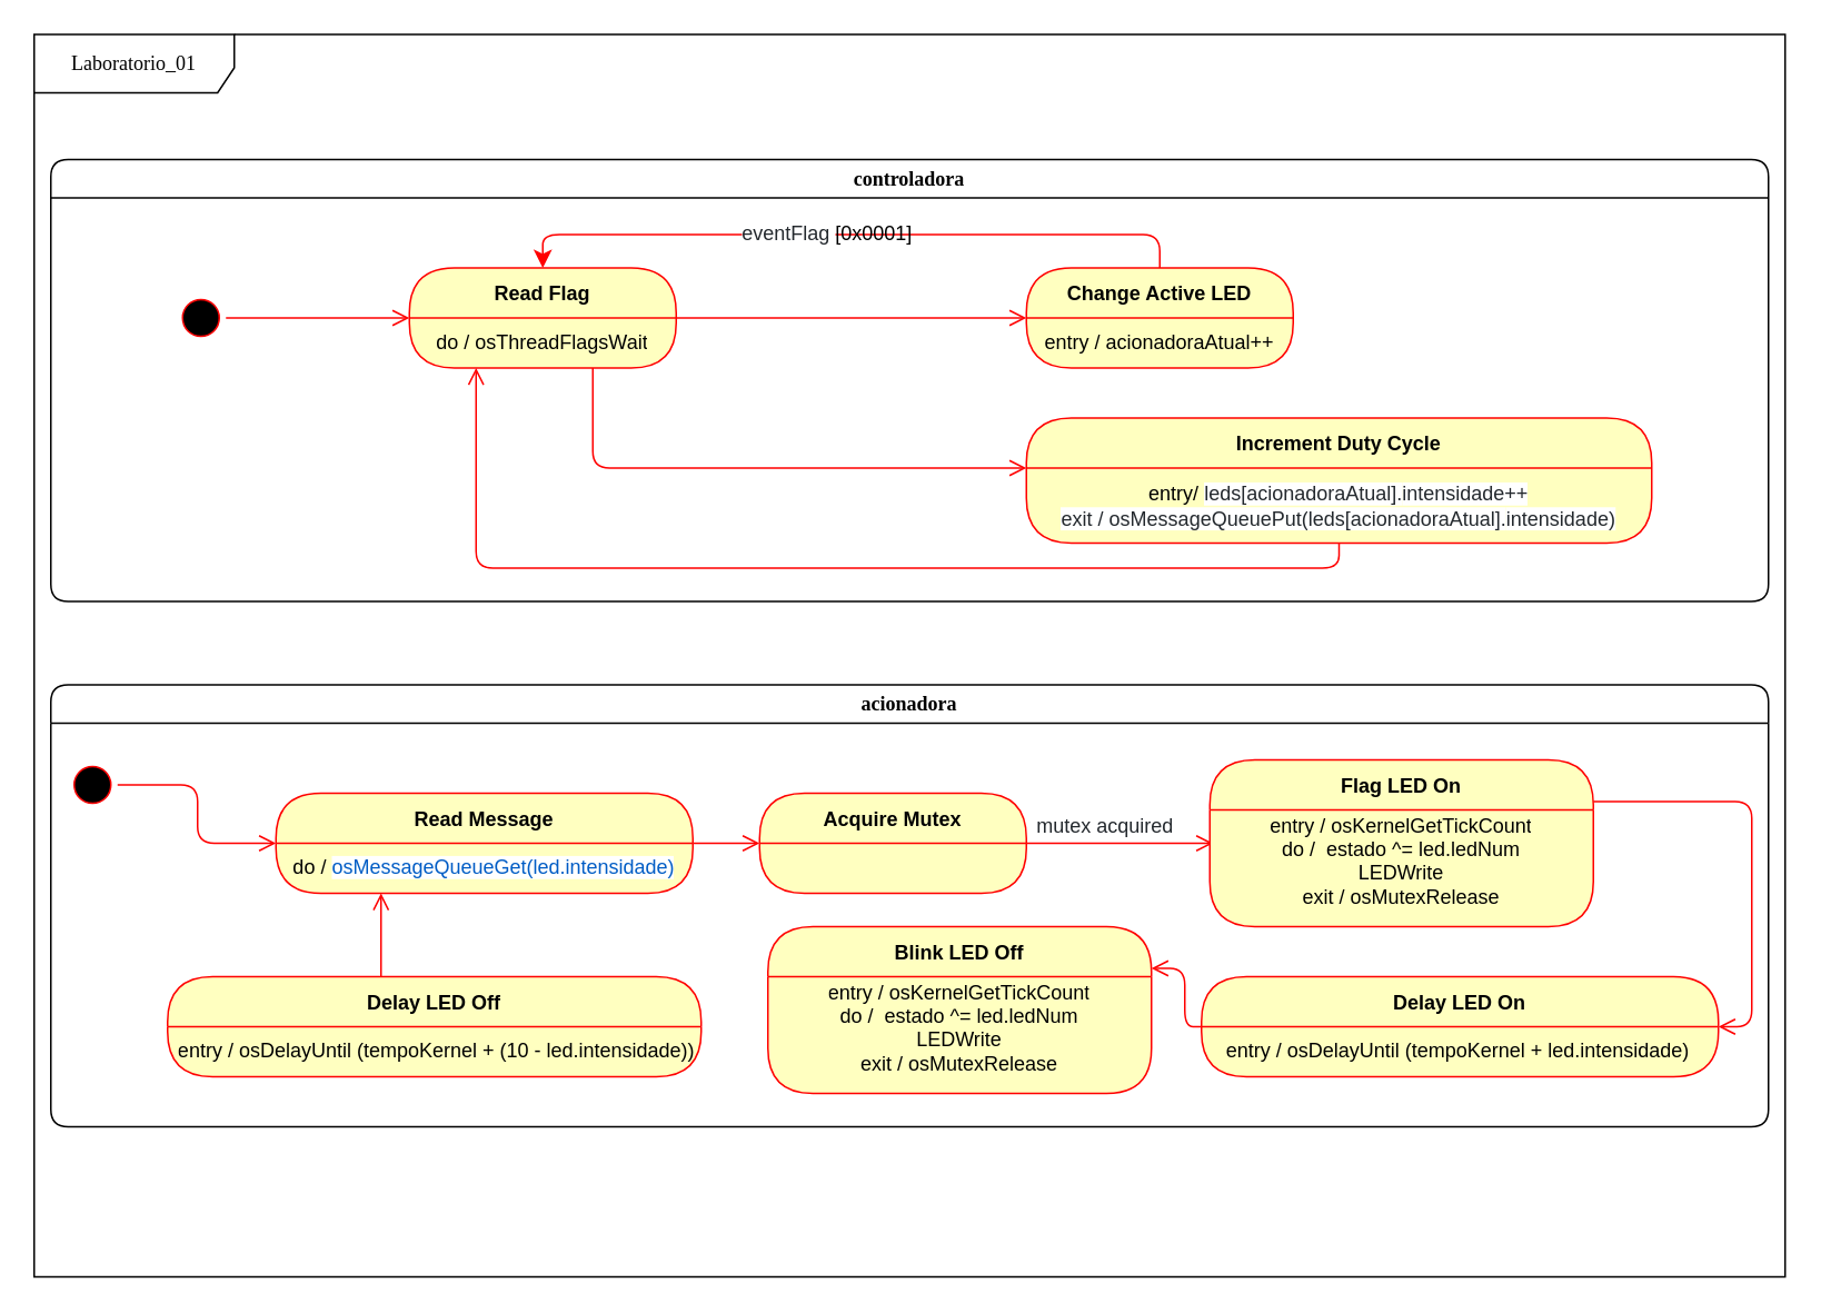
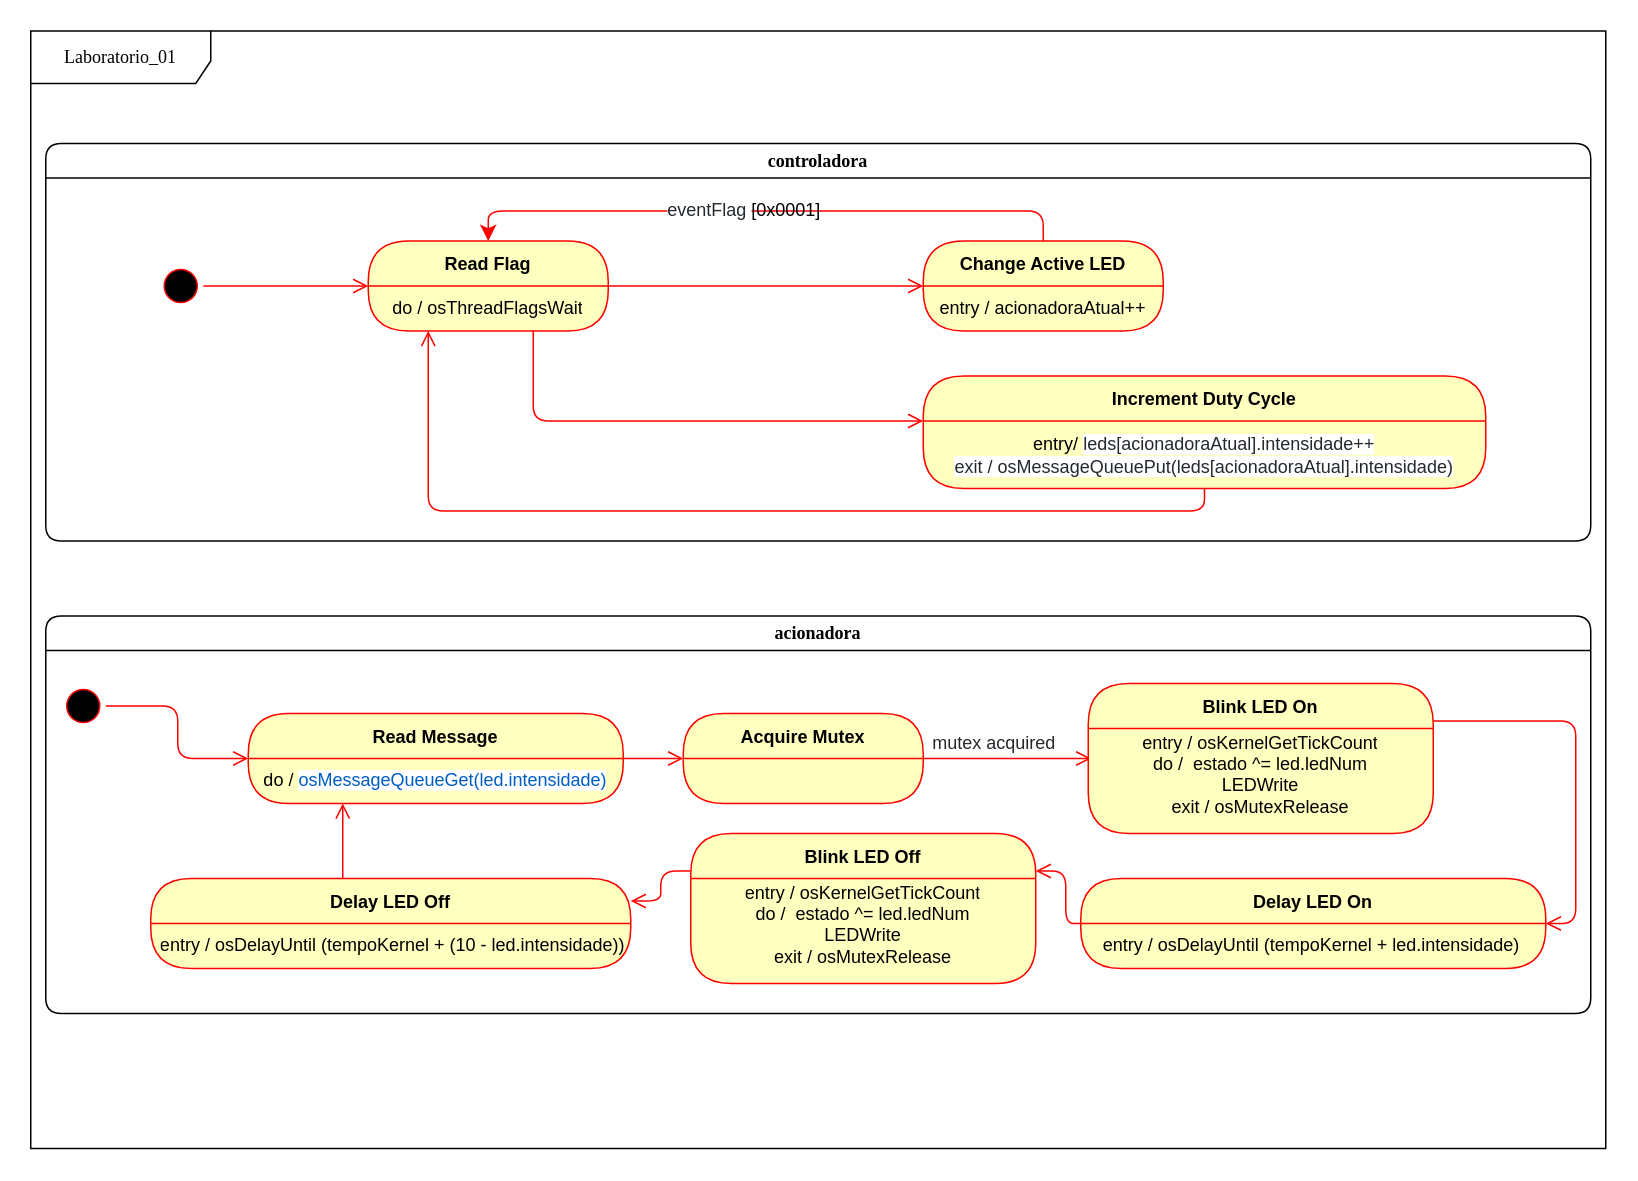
  <mxCell id="0" />
  <mxCell id="1" parent="0" />
  <mxCell id="2" value="Laboratorio_01" style="shape=umlFrame;whiteSpace=wrap;html=1;rounded=1;shadow=0;comic=0;labelBackgroundColor=none;strokeWidth=1;fontFamily=Verdana;fontSize=12;align=center;width=120;height=35;" parent="1" vertex="1"><mxGeometry x="20" y="20" width="1050" height="745" as="geometry" /></mxCell>
  <mxCell id="3" value="acionadora" style="swimlane;whiteSpace=wrap;html=1;rounded=1;shadow=0;comic=0;labelBackgroundColor=none;strokeWidth=1;fontFamily=Verdana;fontSize=12;align=center;" parent="1" vertex="1"><mxGeometry x="30" y="410" width="1030" height="265" as="geometry" /></mxCell>
  <mxCell id="4" style="edgeStyle=elbowEdgeStyle;html=1;labelBackgroundColor=none;endArrow=open;endSize=8;strokeColor=#ff0000;fontFamily=Verdana;fontSize=12;align=left;exitX=1;exitY=0;exitDx=0;exitDy=0;" parent="3" source="9" edge="1"><mxGeometry relative="1" as="geometry"><mxPoint x="335" y="95" as="sourcePoint" /><mxPoint x="425" y="95" as="targetPoint" /><Array as="points"><mxPoint x="415" y="95" /><mxPoint x="495" y="95" /></Array></mxGeometry></mxCell>
  <mxCell id="5" style="edgeStyle=elbowEdgeStyle;html=1;labelBackgroundColor=none;endArrow=open;endSize=8;strokeColor=#ff0000;fontFamily=Verdana;fontSize=12;align=left;entryX=0;entryY=0;entryDx=0;entryDy=0;" parent="3" source="6" target="9" edge="1"><mxGeometry relative="1" as="geometry"><mxPoint x="215" y="95" as="targetPoint" /></mxGeometry></mxCell>
  <mxCell id="6" value="" style="ellipse;html=1;shape=startState;fillColor=#000000;strokeColor=#ff0000;rounded=1;shadow=0;comic=0;labelBackgroundColor=none;fontFamily=Verdana;fontSize=12;fontColor=#000000;align=center;direction=south;" parent="3" vertex="1"><mxGeometry x="10" y="45" width="30" height="30" as="geometry" /></mxCell>
  <mxCell id="7" value="Acquire Mutex" style="swimlane;fontStyle=1;align=center;verticalAlign=middle;childLayout=stackLayout;horizontal=1;startSize=30;horizontalStack=0;resizeParent=0;resizeLast=1;container=0;fontColor=#000000;collapsible=0;rounded=1;arcSize=30;strokeColor=#ff0000;fillColor=#ffffc0;swimlaneFillColor=#ffffc0;dropTarget=0;" vertex="1" parent="3"><mxGeometry x="425" y="65" width="160" height="60" as="geometry" /></mxCell>
  <mxCell id="8" value="Read Message" style="swimlane;fontStyle=1;align=center;verticalAlign=middle;childLayout=stackLayout;horizontal=1;startSize=30;horizontalStack=0;resizeParent=0;resizeLast=1;container=0;fontColor=#000000;collapsible=0;rounded=1;arcSize=30;strokeColor=#ff0000;fillColor=#ffffc0;swimlaneFillColor=#ffffc0;dropTarget=0;" vertex="1" parent="3"><mxGeometry x="135" y="65" width="250" height="60" as="geometry" /></mxCell>
  <mxCell id="9" value="do /&amp;nbsp;&lt;span style=&quot;color: rgb(0 , 92 , 197) ; font-family: , , &amp;#34;sf mono&amp;#34; , &amp;#34;menlo&amp;#34; , &amp;#34;consolas&amp;#34; , &amp;#34;liberation mono&amp;#34; , monospace ; background-color: rgb(255 , 255 , 255)&quot;&gt;osMessageQueueGet(led.intensidade)&lt;/span&gt;" style="text;html=1;strokeColor=none;fillColor=none;align=center;verticalAlign=middle;spacingLeft=4;spacingRight=4;whiteSpace=wrap;overflow=hidden;rotatable=0;fontColor=#000000;" vertex="1" parent="8"><mxGeometry y="30" width="250" height="30" as="geometry" /></mxCell>
  <mxCell id="10" style="edgeStyle=elbowEdgeStyle;html=1;labelBackgroundColor=none;endArrow=open;endSize=8;strokeColor=#ff0000;fontFamily=Verdana;fontSize=12;align=left;" edge="1" parent="3"><mxGeometry relative="1" as="geometry"><mxPoint x="585" y="95" as="sourcePoint" /><mxPoint x="697" y="95" as="targetPoint" /><Array as="points"><mxPoint x="645" y="115" /><mxPoint x="695" y="94.5" /></Array></mxGeometry></mxCell>
- <mxCell id="11" value="Flag LED On" style="swimlane;fontStyle=1;align=center;verticalAlign=middle;childLayout=stackLayout;horizontal=1;startSize=30;horizontalStack=0;resizeParent=0;resizeLast=1;container=0;fontColor=#000000;collapsible=0;rounded=1;arcSize=30;strokeColor=#ff0000;fillColor=#ffffc0;swimlaneFillColor=#ffffc0;dropTarget=0;" vertex="1" parent="3"><mxGeometry x="695" y="45" width="230" height="100" as="geometry" /></mxCell>
+ <mxCell id="11" value="Blink LED On" style="swimlane;fontStyle=1;align=center;verticalAlign=middle;childLayout=stackLayout;horizontal=1;startSize=30;horizontalStack=0;resizeParent=0;resizeLast=1;container=0;fontColor=#000000;collapsible=0;rounded=1;arcSize=30;strokeColor=#ff0000;fillColor=#ffffc0;swimlaneFillColor=#ffffc0;dropTarget=0;" vertex="1" parent="3"><mxGeometry x="695" y="45" width="230" height="100" as="geometry" /></mxCell>
  <mxCell id="12" value="entry / osKernelGetTickCount&lt;br&gt;do /&amp;nbsp; estado ^= led.ledNum&lt;br&gt;LEDWrite&lt;br&gt;exit / osMutexRelease" style="text;html=1;strokeColor=none;fillColor=none;align=center;verticalAlign=middle;spacingLeft=4;spacingRight=4;whiteSpace=wrap;overflow=hidden;rotatable=0;fontColor=#000000;" vertex="1" parent="3"><mxGeometry x="685" y="75" width="250" height="60" as="geometry" /></mxCell>
  <mxCell id="13" value="controladora" style="swimlane;whiteSpace=wrap;html=1;rounded=1;shadow=0;comic=0;labelBackgroundColor=none;strokeWidth=1;fontFamily=Verdana;fontSize=12;align=center;" vertex="1" parent="1"><mxGeometry x="30" y="95" width="1030" height="265" as="geometry" /></mxCell>
  <mxCell id="14" style="edgeStyle=elbowEdgeStyle;html=1;labelBackgroundColor=none;endArrow=open;endSize=8;strokeColor=#ff0000;fontFamily=Verdana;fontSize=12;align=left;entryX=0;entryY=0.5;entryDx=0;entryDy=0;exitX=1;exitY=0;exitDx=0;exitDy=0;" edge="1" parent="13" source="25"><mxGeometry relative="1" as="geometry"><mxPoint x="335" y="95" as="sourcePoint" /><mxPoint x="585" y="95" as="targetPoint" /></mxGeometry></mxCell>
  <mxCell id="15" style="edgeStyle=elbowEdgeStyle;html=1;labelBackgroundColor=none;endArrow=open;endSize=8;strokeColor=#ff0000;fontFamily=Verdana;fontSize=12;align=left;" edge="1" parent="13" source="16"><mxGeometry relative="1" as="geometry"><mxPoint x="215" y="95" as="targetPoint" /></mxGeometry></mxCell>
  <mxCell id="16" value="" style="ellipse;html=1;shape=startState;fillColor=#000000;strokeColor=#ff0000;rounded=1;shadow=0;comic=0;labelBackgroundColor=none;fontFamily=Verdana;fontSize=12;fontColor=#000000;align=center;direction=south;" vertex="1" parent="13"><mxGeometry x="75" y="80" width="30" height="30" as="geometry" /></mxCell>
  <mxCell id="17" style="edgeStyle=elbowEdgeStyle;html=1;labelBackgroundColor=none;endArrow=classic;endSize=8;strokeColor=#ff0000;fontFamily=Verdana;fontSize=12;align=left;exitX=0.5;exitY=0;exitDx=0;exitDy=0;" edge="1" parent="13" source="19" target="24"><mxGeometry relative="1" as="geometry"><mxPoint x="785" y="95" as="targetPoint" /><Array as="points"><mxPoint x="445" y="45" /></Array></mxGeometry></mxCell>
  <mxCell id="18" value="&lt;span style=&quot;color: rgb(36 , 41 , 46) ; font-family: , , &amp;#34;sf mono&amp;#34; , &amp;#34;menlo&amp;#34; , &amp;#34;consolas&amp;#34; , &amp;#34;liberation mono&amp;#34; , monospace ; background-color: rgb(255 , 255 , 255)&quot;&gt;eventFlag&amp;nbsp;&lt;/span&gt;[0x0001]&amp;nbsp;" style="text;html=1;strokeColor=none;fillColor=none;align=center;verticalAlign=middle;whiteSpace=wrap;rounded=0;" vertex="1" parent="13"><mxGeometry x="385" y="35" width="165" height="20" as="geometry" /></mxCell>
  <mxCell id="19" value="Change Active LED" style="swimlane;fontStyle=1;align=center;verticalAlign=middle;childLayout=stackLayout;horizontal=1;startSize=30;horizontalStack=0;resizeParent=0;resizeLast=1;container=0;fontColor=#000000;collapsible=0;rounded=1;arcSize=30;strokeColor=#ff0000;fillColor=#ffffc0;swimlaneFillColor=#ffffc0;dropTarget=0;" vertex="1" parent="13"><mxGeometry x="585" y="65" width="160" height="60" as="geometry" /></mxCell>
  <mxCell id="20" value="entry / acionadoraAtual++" style="text;html=1;strokeColor=none;fillColor=none;align=center;verticalAlign=middle;spacingLeft=4;spacingRight=4;whiteSpace=wrap;overflow=hidden;rotatable=0;fontColor=#000000;" vertex="1" parent="19"><mxGeometry y="30" width="160" height="30" as="geometry" /></mxCell>
  <mxCell id="21" value="Increment Duty Cycle" style="swimlane;fontStyle=1;align=center;verticalAlign=middle;childLayout=stackLayout;horizontal=1;startSize=30;horizontalStack=0;resizeParent=0;resizeLast=1;container=0;fontColor=#000000;collapsible=0;rounded=1;arcSize=30;strokeColor=#ff0000;fillColor=#ffffc0;swimlaneFillColor=#ffffc0;dropTarget=0;" vertex="1" parent="13"><mxGeometry x="585" y="155" width="375" height="75" as="geometry" /></mxCell>
  <mxCell id="22" value="entry/&amp;nbsp;&lt;span style=&quot;color: rgb(36 , 41 , 46) ; font-family: , , &amp;#34;sf mono&amp;#34; , &amp;#34;menlo&amp;#34; , &amp;#34;consolas&amp;#34; , &amp;#34;liberation mono&amp;#34; , monospace ; background-color: rgb(255 , 255 , 255)&quot;&gt;leds[acionadoraAtual].&lt;/span&gt;&lt;span class=&quot;pl-smi&quot; style=&quot;box-sizing: border-box ; color: rgb(36 , 41 , 46) ; font-family: , , &amp;#34;sf mono&amp;#34; , &amp;#34;menlo&amp;#34; , &amp;#34;consolas&amp;#34; , &amp;#34;liberation mono&amp;#34; , monospace ; background-color: rgb(255 , 255 , 255)&quot;&gt;intensidade&lt;/span&gt;&lt;span style=&quot;color: rgb(36 , 41 , 46) ; font-family: , , &amp;#34;sf mono&amp;#34; , &amp;#34;menlo&amp;#34; , &amp;#34;consolas&amp;#34; , &amp;#34;liberation mono&amp;#34; , monospace ; background-color: rgb(255 , 255 , 255)&quot;&gt;++&lt;br&gt;exit / osMessageQueuePut(&lt;/span&gt;&lt;span style=&quot;color: rgb(36 , 41 , 46) ; font-family: , , &amp;#34;sf mono&amp;#34; , &amp;#34;menlo&amp;#34; , &amp;#34;consolas&amp;#34; , &amp;#34;liberation mono&amp;#34; , monospace ; background-color: rgb(255 , 255 , 255)&quot;&gt;leds[acionadoraAtual].&lt;/span&gt;&lt;span class=&quot;pl-smi&quot; style=&quot;box-sizing: border-box ; color: rgb(36 , 41 , 46) ; font-family: , , &amp;#34;sf mono&amp;#34; , &amp;#34;menlo&amp;#34; , &amp;#34;consolas&amp;#34; , &amp;#34;liberation mono&amp;#34; , monospace ; background-color: rgb(255 , 255 , 255)&quot;&gt;intensidade)&lt;/span&gt;&lt;span style=&quot;color: rgb(36 , 41 , 46) ; font-family: , , &amp;#34;sf mono&amp;#34; , &amp;#34;menlo&amp;#34; , &amp;#34;consolas&amp;#34; , &amp;#34;liberation mono&amp;#34; , monospace ; background-color: rgb(255 , 255 , 255)&quot;&gt;&lt;br&gt;&lt;/span&gt;" style="text;html=1;strokeColor=none;fillColor=none;align=center;verticalAlign=middle;spacingLeft=4;spacingRight=4;whiteSpace=wrap;overflow=hidden;rotatable=0;fontColor=#000000;" vertex="1" parent="21"><mxGeometry y="30" width="375" height="45" as="geometry" /></mxCell>
  <mxCell id="23" style="edgeStyle=elbowEdgeStyle;html=1;labelBackgroundColor=none;endArrow=open;endSize=8;strokeColor=#ff0000;fontFamily=Verdana;fontSize=12;align=left;entryX=0.25;entryY=1;entryDx=0;entryDy=0;exitX=0.5;exitY=1;exitDx=0;exitDy=0;" edge="1" parent="13" source="22" target="25"><mxGeometry relative="1" as="geometry"><mxPoint x="640" y="235" as="sourcePoint" /><mxPoint x="270" y="235" as="targetPoint" /><Array as="points"><mxPoint x="445" y="245" /><mxPoint x="245" y="175" /></Array></mxGeometry></mxCell>
  <mxCell id="24" value="Read Flag" style="swimlane;fontStyle=1;align=center;verticalAlign=middle;childLayout=stackLayout;horizontal=1;startSize=30;horizontalStack=0;resizeParent=0;resizeLast=1;container=0;fontColor=#000000;collapsible=0;rounded=1;arcSize=30;strokeColor=#ff0000;fillColor=#ffffc0;swimlaneFillColor=#ffffc0;dropTarget=0;" vertex="1" parent="13"><mxGeometry x="215" y="65" width="160" height="60" as="geometry" /></mxCell>
  <mxCell id="25" value="do / osThreadFlagsWait" style="text;html=1;strokeColor=none;fillColor=none;align=center;verticalAlign=middle;spacingLeft=4;spacingRight=4;whiteSpace=wrap;overflow=hidden;rotatable=0;fontColor=#000000;" vertex="1" parent="24"><mxGeometry y="30" width="160" height="30" as="geometry" /></mxCell>
  <mxCell id="26" style="edgeStyle=elbowEdgeStyle;html=1;labelBackgroundColor=none;endArrow=open;endSize=8;strokeColor=#ff0000;fontFamily=Verdana;fontSize=12;align=left;exitX=0.5;exitY=1;exitDx=0;exitDy=0;entryX=0;entryY=0;entryDx=0;entryDy=0;" edge="1" parent="1" target="22"><mxGeometry relative="1" as="geometry"><mxPoint x="355" y="220" as="sourcePoint" /><mxPoint x="615" y="280" as="targetPoint" /><Array as="points"><mxPoint x="355" y="260" /><mxPoint x="355" y="250" /></Array></mxGeometry></mxCell>
  <mxCell id="27" value="&lt;font color=&quot;#24292e&quot;&gt;&lt;span style=&quot;background-color: rgb(255 , 255 , 255)&quot;&gt;mutex acquired&lt;/span&gt;&lt;/font&gt;" style="text;html=1;strokeColor=none;fillColor=none;align=center;verticalAlign=middle;whiteSpace=wrap;rounded=0;" vertex="1" parent="1"><mxGeometry x="580" y="485" width="165" height="20" as="geometry" /></mxCell>
  <mxCell id="28" value="Delay LED On" style="swimlane;fontStyle=1;align=center;verticalAlign=middle;childLayout=stackLayout;horizontal=1;startSize=30;horizontalStack=0;resizeParent=0;resizeLast=1;container=0;fontColor=#000000;collapsible=0;rounded=1;arcSize=30;strokeColor=#ff0000;fillColor=#ffffc0;swimlaneFillColor=#ffffc0;dropTarget=0;" vertex="1" parent="1"><mxGeometry x="720" y="585" width="310" height="60" as="geometry" /></mxCell>
  <mxCell id="29" style="edgeStyle=elbowEdgeStyle;html=1;labelBackgroundColor=none;endArrow=open;endSize=8;strokeColor=#ff0000;fontFamily=Verdana;fontSize=12;align=left;exitX=1;exitY=0.25;exitDx=0;exitDy=0;entryX=1;entryY=0.5;entryDx=0;entryDy=0;" edge="1" parent="1" source="11" target="28"><mxGeometry relative="1" as="geometry"><mxPoint x="580" y="605" as="sourcePoint" /><mxPoint x="610" y="605" as="targetPoint" /><Array as="points"><mxPoint x="1050" y="545" /><mxPoint x="690" y="605" /></Array></mxGeometry></mxCell>
  <mxCell id="30" value="Blink LED Off" style="swimlane;fontStyle=1;align=center;verticalAlign=middle;childLayout=stackLayout;horizontal=1;startSize=30;horizontalStack=0;resizeParent=0;resizeLast=1;container=0;fontColor=#000000;collapsible=0;rounded=1;arcSize=30;strokeColor=#ff0000;fillColor=#ffffc0;swimlaneFillColor=#ffffc0;dropTarget=0;" vertex="1" parent="1"><mxGeometry x="460" y="555" width="230" height="100" as="geometry" /></mxCell>
  <mxCell id="31" value="entry / osKernelGetTickCount&lt;br&gt;do /&amp;nbsp; estado ^= led.ledNum&lt;br&gt;LEDWrite&lt;br&gt;exit / osMutexRelease" style="text;html=1;strokeColor=none;fillColor=none;align=center;verticalAlign=middle;spacingLeft=4;spacingRight=4;whiteSpace=wrap;overflow=hidden;rotatable=0;fontColor=#000000;" vertex="1" parent="1"><mxGeometry x="450" y="585" width="250" height="60" as="geometry" /></mxCell>
  <mxCell id="32" style="edgeStyle=elbowEdgeStyle;html=1;labelBackgroundColor=none;endArrow=open;endSize=8;strokeColor=#ff0000;fontFamily=Verdana;fontSize=12;align=left;exitX=0;exitY=0.5;exitDx=0;exitDy=0;entryX=1;entryY=0.25;entryDx=0;entryDy=0;" edge="1" parent="1" source="28" target="30"><mxGeometry relative="1" as="geometry"><mxPoint x="662.5" y="575" as="sourcePoint" /><mxPoint x="702.5" y="575" as="targetPoint" /><Array as="points"><mxPoint x="710" y="595" /><mxPoint x="772.5" y="575" /></Array></mxGeometry></mxCell>
  <mxCell id="33" value="entry / osDelayUntil (tempoKernel + led.intensidade)" style="text;html=1;strokeColor=none;fillColor=none;align=center;verticalAlign=middle;spacingLeft=4;spacingRight=4;whiteSpace=wrap;overflow=hidden;rotatable=0;fontColor=#000000;" vertex="1" parent="1"><mxGeometry x="729" y="615" width="290" height="30" as="geometry" /></mxCell>
  <mxCell id="34" value="Delay LED Off" style="swimlane;fontStyle=1;align=center;verticalAlign=middle;childLayout=stackLayout;horizontal=1;startSize=30;horizontalStack=0;resizeParent=0;resizeLast=1;container=0;fontColor=#000000;collapsible=0;rounded=1;arcSize=30;strokeColor=#ff0000;fillColor=#ffffc0;swimlaneFillColor=#ffffc0;dropTarget=0;" vertex="1" parent="1"><mxGeometry x="100" y="585" width="320" height="60" as="geometry" /></mxCell>
  <mxCell id="35" value="entry / osDelayUntil (tempoKernel + (10 - led.intensidade))" style="text;html=1;strokeColor=none;fillColor=none;align=center;verticalAlign=middle;spacingLeft=4;spacingRight=4;whiteSpace=wrap;overflow=hidden;rotatable=0;fontColor=#000000;" vertex="1" parent="1"><mxGeometry x="101" y="615" width="321" height="30" as="geometry" /></mxCell>
+ <mxCell id="36" style="edgeStyle=elbowEdgeStyle;html=1;labelBackgroundColor=none;endArrow=open;endSize=8;strokeColor=#ff0000;fontFamily=Verdana;fontSize=12;align=left;exitX=0;exitY=0.25;exitDx=0;exitDy=0;entryX=1;entryY=0.25;entryDx=0;entryDy=0;" edge="1" parent="1" source="30" target="34"><mxGeometry relative="1" as="geometry"><mxPoint x="425" y="515" as="sourcePoint" /><mxPoint x="465" y="515" as="targetPoint" /><Array as="points"><mxPoint x="440" y="580" /><mxPoint x="535" y="515" /></Array></mxGeometry></mxCell>
  <mxCell id="37" style="edgeStyle=elbowEdgeStyle;html=1;labelBackgroundColor=none;endArrow=open;endSize=8;strokeColor=#ff0000;fontFamily=Verdana;fontSize=12;align=left;entryX=0.25;entryY=1;entryDx=0;entryDy=0;" edge="1" parent="1" target="9"><mxGeometry relative="1" as="geometry"><mxPoint x="228" y="585" as="sourcePoint" /><mxPoint x="310" y="555" as="targetPoint" /><Array as="points"><mxPoint x="228" y="565" /><mxPoint x="380" y="555" /></Array></mxGeometry></mxCell>
